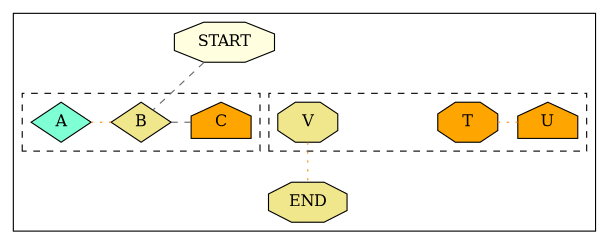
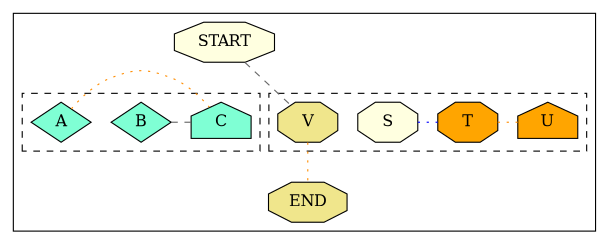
  digraph {
    rankdir=TB
    node [fillcolor=aquamarine shape=octagon style=filled]
    edge [arrowhead=none color=darkorange style=dotted]
    A [shape=diamond]
-   B [fillcolor=khaki shape=diamond]
-   C [fillcolor=orange shape=house]
+   B [shape=diamond]
+   C [shape=house]
+   S [fillcolor=lightyellow]
    T [fillcolor=orange]
    U [fillcolor=orange shape=house]
    V [fillcolor=khaki]
    END [fillcolor=khaki]
    START [fillcolor=lightyellow]
    subgraph cluster_1 {
      END
      START
      subgraph cluster_2 {
        style=dashed
        subgraph sub_3 {
          rank=same
          style=dashed
          A
          B
          C
        }
      }
      subgraph cluster_4 {
        style=dashed
        V
        subgraph sub_5 {
          rank=same
          style=dashed
+         S
          T
          U
        }
      }
    }
-   A -> B
+   A -> C
    B -> C [color=gray40 style=dashed]
+   S -> T [color=blue]
    T -> U
    V -> END
-   START -> B [color=gray40 style=dashed]
+   START -> V [color=gray40 style=dashed]
  }
